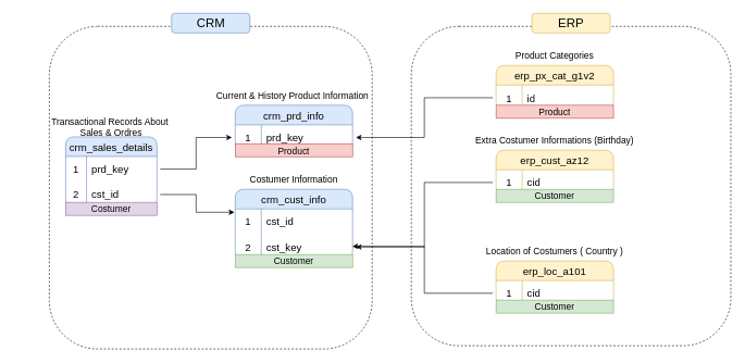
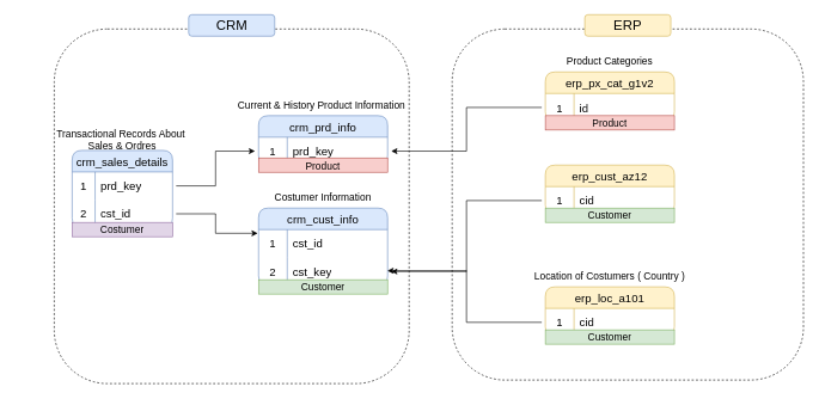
  <mxCell id="0" />
  <mxCell id="1" parent="0" />
  <mxCell id="2" value="crm_cust_info" style="shape=table;startSize=30;container=1;collapsible=0;childLayout=tableLayout;fixedRows=1;rowLines=0;fontStyle=0;strokeColor=#6c8ebf;fontSize=16;fillColor=#dae8fc;rounded=1;" parent="1" vertex="1"><mxGeometry x="360" y="290" width="180" height="108" as="geometry" /></mxCell>
  <mxCell id="3" value="" style="shape=tableRow;horizontal=0;startSize=0;swimlaneHead=0;swimlaneBody=0;top=0;left=0;bottom=0;right=0;collapsible=0;dropTarget=0;fillColor=none;points=[[0,0.5],[1,0.5]];portConstraint=eastwest;strokeColor=inherit;fontSize=16;perimeterSpacing=5;" parent="2" vertex="1"><mxGeometry y="30" width="180" height="39" as="geometry" /></mxCell>
  <mxCell id="4" value="1" style="shape=partialRectangle;html=1;whiteSpace=wrap;connectable=0;fillColor=none;top=0;left=0;bottom=0;right=0;overflow=hidden;pointerEvents=1;strokeColor=inherit;fontSize=16;perimeterSpacing=5;" parent="3" vertex="1"><mxGeometry width="40" height="39" as="geometry"><mxRectangle width="40" height="39" as="alternateBounds" /></mxGeometry></mxCell>
  <mxCell id="5" value="cst_id" style="shape=partialRectangle;html=1;whiteSpace=wrap;connectable=0;fillColor=none;top=0;left=0;bottom=0;right=0;align=left;spacingLeft=6;overflow=hidden;strokeColor=inherit;fontSize=16;perimeterSpacing=5;" parent="3" vertex="1"><mxGeometry x="40" width="140" height="39" as="geometry"><mxRectangle width="140" height="39" as="alternateBounds" /></mxGeometry></mxCell>
  <mxCell id="6" value="" style="shape=tableRow;horizontal=0;startSize=0;swimlaneHead=0;swimlaneBody=0;top=0;left=0;bottom=0;right=0;collapsible=0;dropTarget=0;fillColor=none;points=[[0,0.5],[1,0.5]];portConstraint=eastwest;strokeColor=inherit;fontSize=16;perimeterSpacing=5;" parent="2" vertex="1"><mxGeometry y="69" width="180" height="39" as="geometry" /></mxCell>
  <mxCell id="7" value="2" style="shape=partialRectangle;html=1;whiteSpace=wrap;connectable=0;fillColor=none;top=0;left=0;bottom=0;right=0;overflow=hidden;pointerEvents=1;strokeColor=inherit;fontSize=16;perimeterSpacing=5;" parent="6" vertex="1"><mxGeometry width="40" height="39" as="geometry"><mxRectangle width="40" height="39" as="alternateBounds" /></mxGeometry></mxCell>
  <mxCell id="8" value="cst_key" style="shape=partialRectangle;html=1;whiteSpace=wrap;connectable=0;fillColor=none;top=0;left=0;bottom=0;right=0;align=left;spacingLeft=6;overflow=hidden;strokeColor=inherit;fontSize=16;perimeterSpacing=5;" parent="6" vertex="1"><mxGeometry x="40" width="140" height="39" as="geometry"><mxRectangle width="140" height="39" as="alternateBounds" /></mxGeometry></mxCell>
  <mxCell id="9" value="Costumer Information" style="text;html=1;align=center;verticalAlign=middle;whiteSpace=wrap;rounded=0;fontSize=14;" parent="1" vertex="1"><mxGeometry x="370" y="260" width="160" height="30" as="geometry" /></mxCell>
  <mxCell id="10" value="crm_prd_info" style="shape=table;startSize=30;container=1;collapsible=0;childLayout=tableLayout;fixedRows=1;rowLines=0;fontStyle=0;strokeColor=#6c8ebf;fontSize=16;fillColor=#dae8fc;gradientColor=none;swimlaneFillColor=none;rounded=1;" parent="1" vertex="1"><mxGeometry x="360" y="161" width="180" height="69" as="geometry" /></mxCell>
  <mxCell id="11" value="" style="shape=tableRow;horizontal=0;startSize=0;swimlaneHead=0;swimlaneBody=0;top=0;left=0;bottom=0;right=0;collapsible=0;dropTarget=0;fillColor=none;points=[[0,0.5],[1,0.5]];portConstraint=eastwest;strokeColor=inherit;fontSize=16;perimeterSpacing=5;" parent="10" vertex="1"><mxGeometry y="30" width="180" height="39" as="geometry" /></mxCell>
  <mxCell id="12" value="1" style="shape=partialRectangle;html=1;whiteSpace=wrap;connectable=0;fillColor=none;top=0;left=0;bottom=0;right=0;overflow=hidden;pointerEvents=1;strokeColor=inherit;fontSize=16;perimeterSpacing=5;" parent="11" vertex="1"><mxGeometry width="40" height="39" as="geometry"><mxRectangle width="40" height="39" as="alternateBounds" /></mxGeometry></mxCell>
  <mxCell id="13" value="prd_key" style="shape=partialRectangle;html=1;whiteSpace=wrap;connectable=0;fillColor=none;top=0;left=0;bottom=0;right=0;align=left;spacingLeft=6;overflow=hidden;strokeColor=inherit;fontSize=16;perimeterSpacing=5;" parent="11" vertex="1"><mxGeometry x="40" width="140" height="39" as="geometry"><mxRectangle width="140" height="39" as="alternateBounds" /></mxGeometry></mxCell>
  <mxCell id="14" value="Current &amp;amp; History Product Information&amp;nbsp;" style="text;html=1;align=center;verticalAlign=middle;whiteSpace=wrap;rounded=0;fontSize=14;" parent="1" vertex="1"><mxGeometry x="300" y="131" width="300" height="30" as="geometry" /></mxCell>
  <mxCell id="15" value="crm_sales_details" style="shape=table;startSize=30;container=1;collapsible=0;childLayout=tableLayout;fixedRows=1;rowLines=0;fontStyle=0;strokeColor=#6c8ebf;fontSize=16;fillColor=#dae8fc;rounded=1;" parent="1" vertex="1"><mxGeometry x="100" y="209.5" width="140" height="108" as="geometry" /></mxCell>
  <mxCell id="16" value="" style="shape=tableRow;horizontal=0;startSize=0;swimlaneHead=0;swimlaneBody=0;top=0;left=0;bottom=0;right=0;collapsible=0;dropTarget=0;fillColor=none;points=[[0,0.5],[1,0.5]];portConstraint=eastwest;strokeColor=inherit;fontSize=16;perimeterSpacing=5;" parent="15" vertex="1"><mxGeometry y="30" width="140" height="39" as="geometry" /></mxCell>
  <mxCell id="17" value="1" style="shape=partialRectangle;html=1;whiteSpace=wrap;connectable=0;fillColor=none;top=0;left=0;bottom=0;right=0;overflow=hidden;pointerEvents=1;strokeColor=inherit;fontSize=16;perimeterSpacing=5;" parent="16" vertex="1"><mxGeometry width="32" height="39" as="geometry"><mxRectangle width="32" height="39" as="alternateBounds" /></mxGeometry></mxCell>
  <mxCell id="18" value="prd_key" style="shape=partialRectangle;html=1;whiteSpace=wrap;connectable=0;fillColor=none;top=0;left=0;bottom=0;right=0;align=left;spacingLeft=6;overflow=hidden;strokeColor=inherit;fontSize=16;perimeterSpacing=5;" parent="16" vertex="1"><mxGeometry x="32" width="108" height="39" as="geometry"><mxRectangle width="108" height="39" as="alternateBounds" /></mxGeometry></mxCell>
  <mxCell id="19" style="shape=tableRow;horizontal=0;startSize=0;swimlaneHead=0;swimlaneBody=0;top=0;left=0;bottom=0;right=0;collapsible=0;dropTarget=0;fillColor=none;points=[[0,0.5],[1,0.5]];portConstraint=eastwest;strokeColor=inherit;fontSize=16;perimeterSpacing=5;" parent="15" vertex="1"><mxGeometry y="69" width="140" height="39" as="geometry" /></mxCell>
  <mxCell id="20" value="2" style="shape=partialRectangle;html=1;whiteSpace=wrap;connectable=0;fillColor=none;top=0;left=0;bottom=0;right=0;overflow=hidden;pointerEvents=1;strokeColor=inherit;fontSize=16;perimeterSpacing=5;" parent="19" vertex="1"><mxGeometry width="32" height="39" as="geometry"><mxRectangle width="32" height="39" as="alternateBounds" /></mxGeometry></mxCell>
  <mxCell id="21" value="cst_id" style="shape=partialRectangle;html=1;whiteSpace=wrap;connectable=0;fillColor=none;top=0;left=0;bottom=0;right=0;align=left;spacingLeft=6;overflow=hidden;strokeColor=inherit;fontSize=16;perimeterSpacing=5;" parent="19" vertex="1"><mxGeometry x="32" width="108" height="39" as="geometry"><mxRectangle width="108" height="39" as="alternateBounds" /></mxGeometry></mxCell>
  <mxCell id="22" value="Transactional Records About&amp;nbsp;&lt;div&gt;Sales &amp;amp; Ordres&lt;/div&gt;" style="text;html=1;align=center;verticalAlign=middle;whiteSpace=wrap;rounded=0;fontSize=14;" parent="1" vertex="1"><mxGeometry x="20" y="179.5" width="300" height="30" as="geometry" /></mxCell>
  <mxCell id="23" style="edgeStyle=orthogonalEdgeStyle;rounded=0;orthogonalLoop=1;jettySize=auto;html=1;entryX=0.02;entryY=0.208;entryDx=0;entryDy=0;entryPerimeter=0;" parent="1" source="19" target="3" edge="1"><mxGeometry relative="1" as="geometry" /></mxCell>
  <mxCell id="24" style="edgeStyle=orthogonalEdgeStyle;rounded=0;orthogonalLoop=1;jettySize=auto;html=1;entryX=0;entryY=0.5;entryDx=0;entryDy=0;" parent="1" source="16" target="11" edge="1"><mxGeometry relative="1" as="geometry" /></mxCell>
  <mxCell id="25" value="erp_cust_az12" style="shape=table;startSize=30;container=1;collapsible=0;childLayout=tableLayout;fixedRows=1;rowLines=0;fontStyle=0;strokeColor=#d6b656;fontSize=16;fillColor=#fff2cc;swimlaneFillColor=none;rounded=1;" parent="1" vertex="1"><mxGeometry x="760" y="230" width="180" height="69" as="geometry" /></mxCell>
  <mxCell id="26" value="" style="shape=tableRow;horizontal=0;startSize=0;swimlaneHead=0;swimlaneBody=0;top=0;left=0;bottom=0;right=0;collapsible=0;dropTarget=0;fillColor=none;points=[[0,0.5],[1,0.5]];portConstraint=eastwest;strokeColor=inherit;fontSize=16;perimeterSpacing=5;" parent="25" vertex="1"><mxGeometry y="30" width="180" height="39" as="geometry" /></mxCell>
  <mxCell id="27" value="1" style="shape=partialRectangle;html=1;whiteSpace=wrap;connectable=0;fillColor=none;top=0;left=0;bottom=0;right=0;overflow=hidden;pointerEvents=1;strokeColor=inherit;fontSize=16;perimeterSpacing=5;" parent="26" vertex="1"><mxGeometry width="40" height="39" as="geometry"><mxRectangle width="40" height="39" as="alternateBounds" /></mxGeometry></mxCell>
  <mxCell id="28" value="cid" style="shape=partialRectangle;html=1;whiteSpace=wrap;connectable=0;fillColor=none;top=0;left=0;bottom=0;right=0;align=left;spacingLeft=6;overflow=hidden;strokeColor=inherit;fontSize=16;perimeterSpacing=5;" parent="26" vertex="1"><mxGeometry x="40" width="140" height="39" as="geometry"><mxRectangle width="140" height="39" as="alternateBounds" /></mxGeometry></mxCell>
- <mxCell id="29" value="Extra Costumer Informations (Birthday)" style="text;html=1;align=center;verticalAlign=middle;whiteSpace=wrap;rounded=0;fontSize=14;" parent="1" vertex="1"><mxGeometry x="700" y="200" width="300" height="30" as="geometry" /></mxCell>
  <mxCell id="30" style="edgeStyle=orthogonalEdgeStyle;rounded=0;orthogonalLoop=1;jettySize=auto;html=1;entryX=1;entryY=0.5;entryDx=0;entryDy=0;" parent="1" source="26" target="6" edge="1"><mxGeometry relative="1" as="geometry" /></mxCell>
  <mxCell id="31" value="erp_loc_a101" style="shape=table;startSize=30;container=1;collapsible=0;childLayout=tableLayout;fixedRows=1;rowLines=0;fontStyle=0;strokeColor=#d6b656;fontSize=16;fillColor=#fff2cc;swimlaneFillColor=none;rounded=1;" parent="1" vertex="1"><mxGeometry x="760" y="400" width="180" height="69" as="geometry" /></mxCell>
  <mxCell id="32" value="" style="shape=tableRow;horizontal=0;startSize=0;swimlaneHead=0;swimlaneBody=0;top=0;left=0;bottom=0;right=0;collapsible=0;dropTarget=0;fillColor=none;points=[[0,0.5],[1,0.5]];portConstraint=eastwest;strokeColor=inherit;fontSize=16;perimeterSpacing=5;" parent="31" vertex="1"><mxGeometry y="30" width="180" height="39" as="geometry" /></mxCell>
  <mxCell id="33" value="1" style="shape=partialRectangle;html=1;whiteSpace=wrap;connectable=0;fillColor=none;top=0;left=0;bottom=0;right=0;overflow=hidden;pointerEvents=1;strokeColor=inherit;fontSize=16;perimeterSpacing=5;" parent="32" vertex="1"><mxGeometry width="40" height="39" as="geometry"><mxRectangle width="40" height="39" as="alternateBounds" /></mxGeometry></mxCell>
  <mxCell id="34" value="cid" style="shape=partialRectangle;html=1;whiteSpace=wrap;connectable=0;fillColor=none;top=0;left=0;bottom=0;right=0;align=left;spacingLeft=6;overflow=hidden;strokeColor=inherit;fontSize=16;perimeterSpacing=5;" parent="32" vertex="1"><mxGeometry x="40" width="140" height="39" as="geometry"><mxRectangle width="140" height="39" as="alternateBounds" /></mxGeometry></mxCell>
  <mxCell id="35" value="Location of Costumers ( Country )" style="text;html=1;align=center;verticalAlign=middle;whiteSpace=wrap;rounded=0;fontSize=14;" parent="1" vertex="1"><mxGeometry x="700" y="370" width="300" height="30" as="geometry" /></mxCell>
  <mxCell id="36" style="edgeStyle=orthogonalEdgeStyle;rounded=0;orthogonalLoop=1;jettySize=auto;html=1;entryX=0.972;entryY=0.479;entryDx=0;entryDy=0;entryPerimeter=0;" parent="1" source="32" target="6" edge="1"><mxGeometry relative="1" as="geometry" /></mxCell>
  <mxCell id="37" value="erp_px_cat_g1v2" style="shape=table;startSize=30;container=1;collapsible=0;childLayout=tableLayout;fixedRows=1;rowLines=0;fontStyle=0;strokeColor=#d6b656;fontSize=16;fillColor=#fff2cc;swimlaneFillColor=none;rounded=1;" parent="1" vertex="1"><mxGeometry x="760" y="100" width="180" height="69" as="geometry" /></mxCell>
  <mxCell id="38" value="" style="shape=tableRow;horizontal=0;startSize=0;swimlaneHead=0;swimlaneBody=0;top=0;left=0;bottom=0;right=0;collapsible=0;dropTarget=0;fillColor=none;points=[[0,0.5],[1,0.5]];portConstraint=eastwest;strokeColor=inherit;fontSize=16;perimeterSpacing=5;" parent="37" vertex="1"><mxGeometry y="30" width="180" height="39" as="geometry" /></mxCell>
  <mxCell id="39" value="1" style="shape=partialRectangle;html=1;whiteSpace=wrap;connectable=0;fillColor=none;top=0;left=0;bottom=0;right=0;overflow=hidden;pointerEvents=1;strokeColor=inherit;fontSize=16;perimeterSpacing=5;" parent="38" vertex="1"><mxGeometry width="40" height="39" as="geometry"><mxRectangle width="40" height="39" as="alternateBounds" /></mxGeometry></mxCell>
  <mxCell id="40" value="id" style="shape=partialRectangle;html=1;whiteSpace=wrap;connectable=0;fillColor=none;top=0;left=0;bottom=0;right=0;align=left;spacingLeft=6;overflow=hidden;strokeColor=inherit;fontSize=16;perimeterSpacing=5;" parent="38" vertex="1"><mxGeometry x="40" width="140" height="39" as="geometry"><mxRectangle width="140" height="39" as="alternateBounds" /></mxGeometry></mxCell>
  <mxCell id="41" value="Product Categories" style="text;html=1;align=center;verticalAlign=middle;whiteSpace=wrap;rounded=0;fontSize=14;" parent="1" vertex="1"><mxGeometry x="700" y="70" width="300" height="30" as="geometry" /></mxCell>
  <mxCell id="42" style="edgeStyle=orthogonalEdgeStyle;rounded=0;orthogonalLoop=1;jettySize=auto;html=1;entryX=1;entryY=0.5;entryDx=0;entryDy=0;" parent="1" source="38" target="11" edge="1"><mxGeometry relative="1" as="geometry" /></mxCell>
  <mxCell id="43" value="" style="whiteSpace=wrap;html=1;aspect=fixed;fillColor=none;dashed=1;rounded=1;" parent="1" vertex="1"><mxGeometry x="75" y="40" width="495" height="495" as="geometry" /></mxCell>
  <mxCell id="44" value="" style="whiteSpace=wrap;html=1;aspect=fixed;fillColor=none;dashed=1;rounded=1;" parent="1" vertex="1"><mxGeometry x="630" y="40" width="490" height="490" as="geometry" /></mxCell>
  <mxCell id="45" value="CRM" style="text;html=1;align=center;verticalAlign=middle;whiteSpace=wrap;rounded=1;fillColor=#dae8fc;strokeColor=#6c8ebf;fontSize=19;" parent="1" vertex="1"><mxGeometry x="262.5" y="20" width="120" height="30" as="geometry" /></mxCell>
  <mxCell id="46" value="ERP" style="text;html=1;align=center;verticalAlign=middle;whiteSpace=wrap;rounded=1;fillColor=#fff2cc;strokeColor=#d6b656;fontSize=19;" parent="1" vertex="1"><mxGeometry x="815" y="20" width="120" height="30" as="geometry" /></mxCell>
  <mxCell id="47" value="&lt;font style=&quot;font-size: 14px;&quot;&gt;&lt;font style=&quot;&quot;&gt;Produc&lt;/font&gt;t&lt;/font&gt;" style="text;html=1;strokeColor=#b85450;fillColor=#f8cecc;align=center;verticalAlign=middle;whiteSpace=wrap;overflow=hidden;" vertex="1" parent="1"><mxGeometry x="360" y="220" width="180" height="20" as="geometry" /></mxCell>
  <mxCell id="48" value="&lt;font style=&quot;font-size: 14px;&quot;&gt;&lt;font style=&quot;&quot;&gt;Produc&lt;/font&gt;t&lt;/font&gt;" style="text;html=1;strokeColor=#b85450;fillColor=#f8cecc;align=center;verticalAlign=middle;whiteSpace=wrap;overflow=hidden;" vertex="1" parent="1"><mxGeometry x="760" y="161" width="180" height="20" as="geometry" /></mxCell>
  <mxCell id="49" value="&lt;span style=&quot;font-size: 14px;&quot;&gt;Customer&lt;/span&gt;" style="text;html=1;strokeColor=#82b366;fillColor=#d5e8d4;align=center;verticalAlign=middle;whiteSpace=wrap;overflow=hidden;" vertex="1" parent="1"><mxGeometry x="360" y="390" width="180" height="20" as="geometry" /></mxCell>
  <mxCell id="50" value="&lt;span style=&quot;font-size: 14px;&quot;&gt;Customer&lt;/span&gt;" style="text;html=1;strokeColor=#82b366;fillColor=#d5e8d4;align=center;verticalAlign=middle;whiteSpace=wrap;overflow=hidden;" vertex="1" parent="1"><mxGeometry x="760" y="290" width="180" height="20" as="geometry" /></mxCell>
  <mxCell id="51" value="&lt;span style=&quot;font-size: 14px;&quot;&gt;Customer&lt;/span&gt;" style="text;html=1;strokeColor=#82b366;fillColor=#d5e8d4;align=center;verticalAlign=middle;whiteSpace=wrap;overflow=hidden;" vertex="1" parent="1"><mxGeometry x="760" y="460" width="180" height="20" as="geometry" /></mxCell>
  <mxCell id="52" value="&lt;span style=&quot;font-size: 14px;&quot;&gt;Costumer&lt;/span&gt;" style="text;html=1;strokeColor=#9673a6;fillColor=#e1d5e7;align=center;verticalAlign=middle;whiteSpace=wrap;overflow=hidden;" vertex="1" parent="1"><mxGeometry x="100" y="310" width="140" height="20" as="geometry" /></mxCell>
